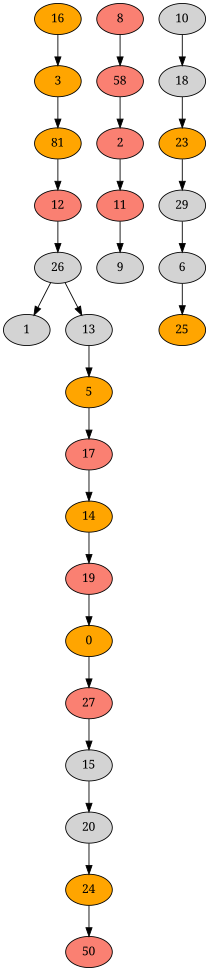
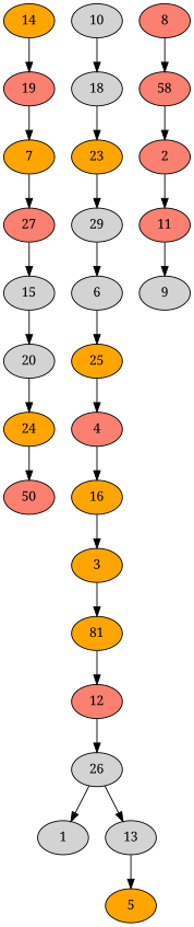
  digraph {
    fontname="Noto Serif"
    node [count=0 fillcolor=salmon fontname="Noto Serif" style=filled tid=15]
    edge [fontname="Noto Serif"]
    n1 [count=1 label=50]
    1 [fillcolor=lightgrey tid=10]
    13 [count=1 fillcolor=lightgrey tid=10]
    5 [fillcolor=orange tid=11]
    2 [tid=2]
    11 [count=1 tid=2]
    9 [fillcolor=lightgrey tid=3]
    3 [fillcolor=orange tid=8]
    n9 [count=1 fillcolor=orange label=81 tid=8]
    12 [tid=9]
+   4 [tid=7]
    16 [count=1 fillcolor=orange tid=7]
-   17 [count=1 tid=11]
    14 [fillcolor=orange tid=12]
    6 [fillcolor=lightgrey tid=6]
    25 [count=1 fillcolor=orange tid=6]
-   7 [fillcolor=orange tid=13 label=0]
+   7 [fillcolor=orange tid=13]
    27 [count=1 tid=13]
    15 [fillcolor=lightgrey tid=14]
    8 [tid=1]
    n21 [count=1 label=58 tid=1]
    10 [fillcolor=lightgrey tid=4]
    18 [count=1 fillcolor=lightgrey tid=4]
    23 [fillcolor=orange tid=5]
    26 [count=1 fillcolor=lightgrey tid=9]
    19 [count=1 tid=12]
    20 [count=1 fillcolor=lightgrey tid=14]
    24 [fillcolor=orange]
    29 [count=1 fillcolor=lightgrey tid=5]
    13 -> 5
-   5 -> 17
    2 -> 11
    11 -> 9
    3 -> n9
    n9 -> 12
    12 -> 26
+   4 -> 16
    16 -> 3
-   17 -> 14
    14 -> 19
    6 -> 25
+   25 -> 4
    7 -> 27
    27 -> 15
    15 -> 20
    8 -> n21
    n21 -> 2
    10 -> 18
    18 -> 23
    23 -> 29
    26 -> 1
    26 -> 13
    19 -> 7
    20 -> 24
    24 -> n1
    29 -> 6
  }
